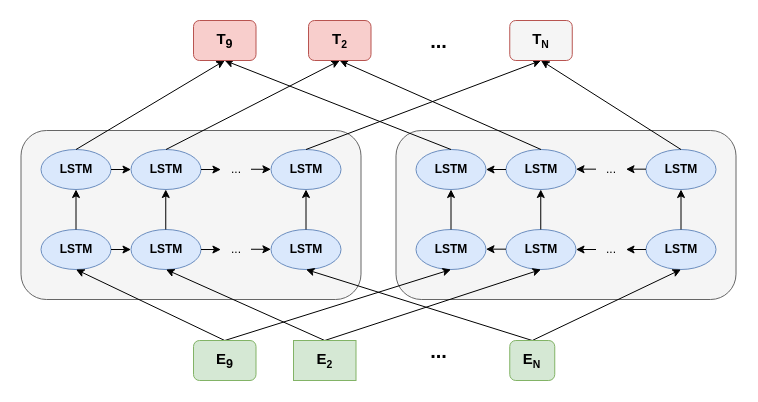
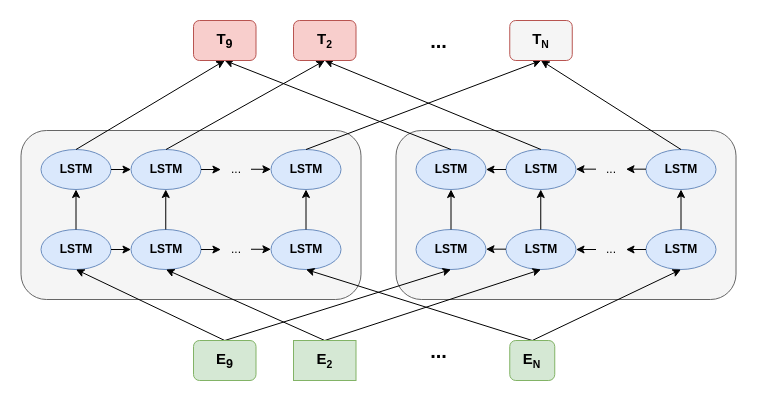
  <mxCell id="0" />
  <mxCell id="1" parent="0" />
  <mxCell id="2" value="" style="rounded=1;whiteSpace=wrap;html=1;strokeColor=#666666;fillColor=#f5f5f5;fontColor=#333333;" vertex="1" parent="1"><mxGeometry x="20.5" y="130" width="340" height="169" as="geometry" /></mxCell>
  <mxCell id="3" value="&lt;b&gt;LSTM&lt;/b&gt;" style="ellipse;whiteSpace=wrap;html=1;fillColor=#dae8fc;strokeColor=#6c8ebf;" vertex="1" parent="1"><mxGeometry x="40.5" y="149" width="70" height="40" as="geometry" /></mxCell>
  <mxCell id="4" value="&lt;b&gt;LSTM&lt;/b&gt;" style="ellipse;whiteSpace=wrap;html=1;fillColor=#dae8fc;strokeColor=#6c8ebf;" vertex="1" parent="1"><mxGeometry x="130.5" y="149" width="70" height="40" as="geometry" /></mxCell>
  <mxCell id="5" value="&lt;b&gt;LSTM&lt;/b&gt;" style="ellipse;whiteSpace=wrap;html=1;fillColor=#dae8fc;strokeColor=#6c8ebf;" vertex="1" parent="1"><mxGeometry x="270.5" y="149" width="70" height="40" as="geometry" /></mxCell>
  <mxCell id="6" value="" style="endArrow=classic;html=1;exitX=1;exitY=0.5;exitDx=0;exitDy=0;entryX=0;entryY=0.5;entryDx=0;entryDy=0;" edge="1" parent="1" source="3" target="4"><mxGeometry width="50" height="50" relative="1" as="geometry"><mxPoint x="120.5" y="379" as="sourcePoint" /><mxPoint x="40.5" y="419" as="targetPoint" /></mxGeometry></mxCell>
  <mxCell id="7" value="" style="endArrow=classic;html=1;exitX=1;exitY=0.5;exitDx=0;exitDy=0;entryX=0.588;entryY=0.231;entryDx=0;entryDy=0;entryPerimeter=0;" edge="1" parent="1" source="4" target="2"><mxGeometry width="50" height="50" relative="1" as="geometry"><mxPoint x="120.5" y="179" as="sourcePoint" /><mxPoint x="140.5" y="179" as="targetPoint" /></mxGeometry></mxCell>
  <mxCell id="8" value="" style="endArrow=classic;html=1;exitX=1;exitY=0.5;exitDx=0;exitDy=0;entryX=0.588;entryY=0.231;entryDx=0;entryDy=0;entryPerimeter=0;" edge="1" parent="1"><mxGeometry width="50" height="50" relative="1" as="geometry"><mxPoint x="250.5" y="168.76" as="sourcePoint" /><mxPoint x="270.42" y="168.799" as="targetPoint" /></mxGeometry></mxCell>
  <mxCell id="9" value="..." style="text;html=1;strokeColor=none;fillColor=none;align=center;verticalAlign=middle;whiteSpace=wrap;rounded=0;" vertex="1" parent="1"><mxGeometry x="215.5" y="159" width="40" height="20" as="geometry" /></mxCell>
  <mxCell id="10" value="&lt;b&gt;LSTM&lt;/b&gt;" style="ellipse;whiteSpace=wrap;html=1;fillColor=#dae8fc;strokeColor=#6c8ebf;" vertex="1" parent="1"><mxGeometry x="40.5" y="229" width="70" height="40" as="geometry" /></mxCell>
  <mxCell id="11" value="&lt;b&gt;LSTM&lt;/b&gt;" style="ellipse;whiteSpace=wrap;html=1;fillColor=#dae8fc;strokeColor=#6c8ebf;" vertex="1" parent="1"><mxGeometry x="130.5" y="229" width="70" height="40" as="geometry" /></mxCell>
  <mxCell id="12" value="&lt;b&gt;LSTM&lt;/b&gt;" style="ellipse;whiteSpace=wrap;html=1;fillColor=#dae8fc;strokeColor=#6c8ebf;" vertex="1" parent="1"><mxGeometry x="270.5" y="229" width="70" height="40" as="geometry" /></mxCell>
  <mxCell id="13" value="" style="endArrow=classic;html=1;exitX=1;exitY=0.5;exitDx=0;exitDy=0;entryX=0.588;entryY=0.231;entryDx=0;entryDy=0;entryPerimeter=0;" edge="1" parent="1" source="11"><mxGeometry width="50" height="50" relative="1" as="geometry"><mxPoint x="120.5" y="259" as="sourcePoint" /><mxPoint x="220.42" y="249.039" as="targetPoint" /></mxGeometry></mxCell>
  <mxCell id="14" value="" style="endArrow=classic;html=1;exitX=1;exitY=0.5;exitDx=0;exitDy=0;entryX=0.588;entryY=0.231;entryDx=0;entryDy=0;entryPerimeter=0;" edge="1" parent="1"><mxGeometry width="50" height="50" relative="1" as="geometry"><mxPoint x="250.5" y="248.76" as="sourcePoint" /><mxPoint x="270.42" y="248.799" as="targetPoint" /></mxGeometry></mxCell>
  <mxCell id="15" value="..." style="text;html=1;strokeColor=none;fillColor=none;align=center;verticalAlign=middle;whiteSpace=wrap;rounded=0;" vertex="1" parent="1"><mxGeometry x="215.5" y="239" width="40" height="20" as="geometry" /></mxCell>
  <mxCell id="16" value="" style="endArrow=classic;html=1;exitX=1;exitY=0.5;exitDx=0;exitDy=0;entryX=0;entryY=0.5;entryDx=0;entryDy=0;" edge="1" parent="1"><mxGeometry width="50" height="50" relative="1" as="geometry"><mxPoint x="110.5" y="249" as="sourcePoint" /><mxPoint x="130.5" y="249" as="targetPoint" /></mxGeometry></mxCell>
  <mxCell id="17" value="" style="endArrow=classic;html=1;exitX=0.5;exitY=0;exitDx=0;exitDy=0;entryX=0.5;entryY=1;entryDx=0;entryDy=0;" edge="1" parent="1" source="10" target="3"><mxGeometry width="50" height="50" relative="1" as="geometry"><mxPoint x="65.54" y="214.26" as="sourcePoint" /><mxPoint x="85.46" y="214.299" as="targetPoint" /></mxGeometry></mxCell>
  <mxCell id="18" value="" style="endArrow=classic;html=1;exitX=0.5;exitY=0;exitDx=0;exitDy=0;entryX=0.5;entryY=1;entryDx=0;entryDy=0;" edge="1" parent="1"><mxGeometry width="50" height="50" relative="1" as="geometry"><mxPoint x="165.26" y="229" as="sourcePoint" /><mxPoint x="165.26" y="189" as="targetPoint" /></mxGeometry></mxCell>
  <mxCell id="19" value="" style="endArrow=classic;html=1;exitX=0.5;exitY=0;exitDx=0;exitDy=0;entryX=0.5;entryY=1;entryDx=0;entryDy=0;" edge="1" parent="1"><mxGeometry width="50" height="50" relative="1" as="geometry"><mxPoint x="305.5" y="229" as="sourcePoint" /><mxPoint x="305.5" y="189" as="targetPoint" /></mxGeometry></mxCell>
  <mxCell id="20" value="" style="rounded=1;whiteSpace=wrap;html=1;strokeColor=#666666;fillColor=#f5f5f5;fontColor=#333333;" vertex="1" parent="1"><mxGeometry x="395.5" y="130" width="340" height="169" as="geometry" /></mxCell>
  <mxCell id="21" value="&lt;b&gt;LSTM&lt;/b&gt;" style="ellipse;whiteSpace=wrap;html=1;fillColor=#dae8fc;strokeColor=#6c8ebf;" vertex="1" parent="1"><mxGeometry x="415.5" y="149" width="70" height="40" as="geometry" /></mxCell>
  <mxCell id="22" value="&lt;b&gt;LSTM&lt;/b&gt;" style="ellipse;whiteSpace=wrap;html=1;fillColor=#dae8fc;strokeColor=#6c8ebf;" vertex="1" parent="1"><mxGeometry x="505.5" y="149" width="70" height="40" as="geometry" /></mxCell>
  <mxCell id="23" value="&lt;b&gt;LSTM&lt;/b&gt;" style="ellipse;whiteSpace=wrap;html=1;fillColor=#dae8fc;strokeColor=#6c8ebf;" vertex="1" parent="1"><mxGeometry x="645.5" y="149" width="70" height="40" as="geometry" /></mxCell>
  <mxCell id="24" value="..." style="text;html=1;strokeColor=none;fillColor=none;align=center;verticalAlign=middle;whiteSpace=wrap;rounded=0;" vertex="1" parent="1"><mxGeometry x="590.5" y="159" width="40" height="20" as="geometry" /></mxCell>
  <mxCell id="25" value="&lt;b&gt;LSTM&lt;/b&gt;" style="ellipse;whiteSpace=wrap;html=1;fillColor=#dae8fc;strokeColor=#6c8ebf;" vertex="1" parent="1"><mxGeometry x="415.5" y="229" width="70" height="40" as="geometry" /></mxCell>
  <mxCell id="26" value="&lt;b&gt;LSTM&lt;/b&gt;" style="ellipse;whiteSpace=wrap;html=1;fillColor=#dae8fc;strokeColor=#6c8ebf;" vertex="1" parent="1"><mxGeometry x="505.5" y="229" width="70" height="40" as="geometry" /></mxCell>
  <mxCell id="27" value="&lt;b&gt;LSTM&lt;/b&gt;" style="ellipse;whiteSpace=wrap;html=1;fillColor=#dae8fc;strokeColor=#6c8ebf;" vertex="1" parent="1"><mxGeometry x="645.5" y="229" width="70" height="40" as="geometry" /></mxCell>
  <mxCell id="28" value="..." style="text;html=1;strokeColor=none;fillColor=none;align=center;verticalAlign=middle;whiteSpace=wrap;rounded=0;" vertex="1" parent="1"><mxGeometry x="590.5" y="239" width="40" height="20" as="geometry" /></mxCell>
  <mxCell id="29" value="" style="endArrow=classic;html=1;exitX=0.5;exitY=0;exitDx=0;exitDy=0;entryX=0.5;entryY=1;entryDx=0;entryDy=0;" edge="1" parent="1" source="25" target="21"><mxGeometry width="50" height="50" relative="1" as="geometry"><mxPoint x="440.54" y="214.26" as="sourcePoint" /><mxPoint x="460.46" y="214.299" as="targetPoint" /></mxGeometry></mxCell>
  <mxCell id="30" value="" style="endArrow=classic;html=1;exitX=0.5;exitY=0;exitDx=0;exitDy=0;entryX=0.5;entryY=1;entryDx=0;entryDy=0;" edge="1" parent="1"><mxGeometry width="50" height="50" relative="1" as="geometry"><mxPoint x="540.26" y="229" as="sourcePoint" /><mxPoint x="540.26" y="189" as="targetPoint" /></mxGeometry></mxCell>
  <mxCell id="31" value="" style="endArrow=classic;html=1;exitX=0.5;exitY=0;exitDx=0;exitDy=0;entryX=0.5;entryY=1;entryDx=0;entryDy=0;" edge="1" parent="1"><mxGeometry width="50" height="50" relative="1" as="geometry"><mxPoint x="680.5" y="229" as="sourcePoint" /><mxPoint x="680.5" y="189" as="targetPoint" /></mxGeometry></mxCell>
  <mxCell id="32" value="" style="endArrow=classic;html=1;exitX=0;exitY=0.5;exitDx=0;exitDy=0;entryX=1;entryY=0.5;entryDx=0;entryDy=0;" edge="1" parent="1" source="22" target="21"><mxGeometry width="50" height="50" relative="1" as="geometry"><mxPoint x="460.5" y="409" as="sourcePoint" /><mxPoint x="510.5" y="359" as="targetPoint" /></mxGeometry></mxCell>
  <mxCell id="33" value="" style="endArrow=classic;html=1;exitX=0;exitY=0.5;exitDx=0;exitDy=0;entryX=1;entryY=0.5;entryDx=0;entryDy=0;" edge="1" parent="1"><mxGeometry width="50" height="50" relative="1" as="geometry"><mxPoint x="505.5" y="248.66" as="sourcePoint" /><mxPoint x="485.5" y="248.66" as="targetPoint" /></mxGeometry></mxCell>
  <mxCell id="34" value="" style="endArrow=classic;html=1;exitX=0;exitY=0.5;exitDx=0;exitDy=0;entryX=1;entryY=0.5;entryDx=0;entryDy=0;" edge="1" parent="1"><mxGeometry width="50" height="50" relative="1" as="geometry"><mxPoint x="595.5" y="168.66" as="sourcePoint" /><mxPoint x="575.5" y="168.66" as="targetPoint" /></mxGeometry></mxCell>
  <mxCell id="35" value="" style="endArrow=classic;html=1;exitX=0;exitY=0.5;exitDx=0;exitDy=0;entryX=1;entryY=0.5;entryDx=0;entryDy=0;" edge="1" parent="1"><mxGeometry width="50" height="50" relative="1" as="geometry"><mxPoint x="595.5" y="249" as="sourcePoint" /><mxPoint x="575.5" y="249" as="targetPoint" /></mxGeometry></mxCell>
  <mxCell id="36" value="" style="endArrow=classic;html=1;exitX=0;exitY=0.5;exitDx=0;exitDy=0;entryX=1;entryY=0.5;entryDx=0;entryDy=0;" edge="1" parent="1"><mxGeometry width="50" height="50" relative="1" as="geometry"><mxPoint x="645.5" y="168.66" as="sourcePoint" /><mxPoint x="625.5" y="168.66" as="targetPoint" /></mxGeometry></mxCell>
  <mxCell id="37" value="" style="endArrow=classic;html=1;exitX=0;exitY=0.5;exitDx=0;exitDy=0;entryX=1;entryY=0.5;entryDx=0;entryDy=0;" edge="1" parent="1"><mxGeometry width="50" height="50" relative="1" as="geometry"><mxPoint x="645.5" y="249" as="sourcePoint" /><mxPoint x="625.5" y="249" as="targetPoint" /></mxGeometry></mxCell>
  <mxCell id="38" value="" style="endArrow=classic;html=1;strokeColor=#000000;entryX=0.5;entryY=1;entryDx=0;entryDy=0;exitX=0.5;exitY=0;exitDx=0;exitDy=0;" edge="1" parent="1" source="50" target="10"><mxGeometry width="50" height="50" relative="1" as="geometry"><mxPoint x="325.5" y="340" as="sourcePoint" /><mxPoint x="103" y="420" as="targetPoint" /></mxGeometry></mxCell>
  <mxCell id="39" value="" style="endArrow=classic;html=1;strokeColor=#000000;entryX=0.5;entryY=1;entryDx=0;entryDy=0;exitX=0.5;exitY=0;exitDx=0;exitDy=0;" edge="1" parent="1" source="51" target="11"><mxGeometry width="50" height="50" relative="1" as="geometry"><mxPoint x="383" y="340" as="sourcePoint" /><mxPoint x="123" y="370" as="targetPoint" /></mxGeometry></mxCell>
  <mxCell id="40" value="" style="endArrow=classic;html=1;strokeColor=#000000;entryX=0.5;entryY=1;entryDx=0;entryDy=0;exitX=0.5;exitY=0;exitDx=0;exitDy=0;" edge="1" parent="1" source="52" target="12"><mxGeometry width="50" height="50" relative="1" as="geometry"><mxPoint x="391.75" y="340" as="sourcePoint" /><mxPoint x="153" y="360" as="targetPoint" /></mxGeometry></mxCell>
  <mxCell id="41" value="" style="endArrow=classic;html=1;strokeColor=#000000;entryX=0.5;entryY=1;entryDx=0;entryDy=0;exitX=0.5;exitY=0;exitDx=0;exitDy=0;" edge="1" parent="1" source="50" target="25"><mxGeometry width="50" height="50" relative="1" as="geometry"><mxPoint x="325.5" y="340" as="sourcePoint" /><mxPoint x="163" y="380" as="targetPoint" /></mxGeometry></mxCell>
  <mxCell id="42" value="" style="endArrow=classic;html=1;strokeColor=#000000;entryX=0.5;entryY=1;entryDx=0;entryDy=0;exitX=0.5;exitY=0;exitDx=0;exitDy=0;" edge="1" parent="1" source="51" target="26"><mxGeometry width="50" height="50" relative="1" as="geometry"><mxPoint x="383" y="340" as="sourcePoint" /><mxPoint x="143" y="360" as="targetPoint" /></mxGeometry></mxCell>
  <mxCell id="43" value="" style="endArrow=classic;html=1;strokeColor=#000000;entryX=0.5;entryY=1;entryDx=0;entryDy=0;exitX=0.5;exitY=0;exitDx=0;exitDy=0;" edge="1" parent="1" source="52" target="27"><mxGeometry width="50" height="50" relative="1" as="geometry"><mxPoint x="391.75" y="340" as="sourcePoint" /><mxPoint x="133" y="380" as="targetPoint" /></mxGeometry></mxCell>
  <mxCell id="44" value="" style="endArrow=classic;html=1;strokeColor=#000000;entryX=0.5;entryY=1;entryDx=0;entryDy=0;exitX=0.5;exitY=0;exitDx=0;exitDy=0;" edge="1" parent="1" source="3" target="54"><mxGeometry width="50" height="50" relative="1" as="geometry"><mxPoint x="-107" y="120" as="sourcePoint" /><mxPoint x="320.5" y="75" as="targetPoint" /></mxGeometry></mxCell>
  <mxCell id="45" value="" style="endArrow=classic;html=1;strokeColor=#000000;exitX=0.5;exitY=0;exitDx=0;exitDy=0;entryX=0.5;entryY=1;entryDx=0;entryDy=0;" edge="1" parent="1" source="21" target="54"><mxGeometry width="50" height="50" relative="1" as="geometry"><mxPoint x="3" y="120" as="sourcePoint" /><mxPoint x="320.5" y="75" as="targetPoint" /></mxGeometry></mxCell>
  <mxCell id="46" value="" style="endArrow=classic;html=1;strokeColor=#000000;entryX=0.5;entryY=1;entryDx=0;entryDy=0;exitX=0.5;exitY=0;exitDx=0;exitDy=0;" edge="1" parent="1" source="4" target="55"><mxGeometry width="50" height="50" relative="1" as="geometry"><mxPoint x="73" y="110" as="sourcePoint" /><mxPoint x="378" y="75" as="targetPoint" /></mxGeometry></mxCell>
  <mxCell id="47" value="" style="endArrow=classic;html=1;strokeColor=#000000;entryX=0.5;entryY=1;entryDx=0;entryDy=0;exitX=0.5;exitY=0;exitDx=0;exitDy=0;" edge="1" parent="1" source="22" target="55"><mxGeometry width="50" height="50" relative="1" as="geometry"><mxPoint x="113" y="110" as="sourcePoint" /><mxPoint x="378" y="75" as="targetPoint" /></mxGeometry></mxCell>
  <mxCell id="48" value="" style="endArrow=classic;html=1;strokeColor=#000000;entryX=0.5;entryY=1;entryDx=0;entryDy=0;exitX=0.5;exitY=0;exitDx=0;exitDy=0;" edge="1" parent="1" source="5" target="56"><mxGeometry width="50" height="50" relative="1" as="geometry"><mxPoint x="113" y="100" as="sourcePoint" /><mxPoint x="435.5" y="75" as="targetPoint" /></mxGeometry></mxCell>
  <mxCell id="49" value="" style="endArrow=classic;html=1;strokeColor=#000000;entryX=0.5;entryY=1;entryDx=0;entryDy=0;exitX=0.5;exitY=0;exitDx=0;exitDy=0;" edge="1" parent="1" source="23" target="56"><mxGeometry width="50" height="50" relative="1" as="geometry"><mxPoint x="143" y="70" as="sourcePoint" /><mxPoint x="435.5" y="75" as="targetPoint" /></mxGeometry></mxCell>
  <mxCell id="50" value="&lt;font style=&quot;font-size: 15px&quot;&gt;&lt;b&gt;E&lt;sub&gt;9&lt;/sub&gt;&lt;/b&gt;&lt;/font&gt;" style="rounded=1;whiteSpace=wrap;html=1;fillColor=#d5e8d4;strokeColor=#82b366;" vertex="1" parent="1"><mxGeometry x="193" y="340" width="62.5" height="40" as="geometry" /></mxCell>
  <mxCell id="51" value="&lt;font&gt;&lt;b&gt;&lt;span style=&quot;font-size: 15px&quot;&gt;E&lt;/span&gt;&lt;span style=&quot;font-size: 12.5px&quot;&gt;&lt;sub&gt;2&lt;/sub&gt;&lt;/span&gt;&lt;/b&gt;&lt;/font&gt;" style="whiteSpace=wrap;html=1;fillColor=#d5e8d4;strokeColor=#82b366;rounded=0;" vertex="1" parent="1"><mxGeometry x="293" y="340" width="62.5" height="40" as="geometry" /></mxCell>
  <mxCell id="52" value="&lt;font&gt;&lt;b&gt;&lt;span style=&quot;font-size: 15px&quot;&gt;E&lt;/span&gt;&lt;span style=&quot;font-size: 12.5px&quot;&gt;&lt;sub&gt;N&lt;/sub&gt;&lt;/span&gt;&lt;/b&gt;&lt;/font&gt;" style="rounded=1;whiteSpace=wrap;html=1;fillColor=#d5e8d4;strokeColor=#82b366;" vertex="1" parent="1"><mxGeometry x="509.25" y="340" width="45" height="40" as="geometry" /></mxCell>
  <mxCell id="53" value="&lt;font size=&quot;1&quot;&gt;&lt;b style=&quot;font-size: 20px&quot;&gt;...&lt;/b&gt;&lt;/font&gt;" style="text;html=1;align=center;verticalAlign=middle;resizable=0;points=[];autosize=1;strokeColor=none;" vertex="1" parent="1"><mxGeometry x="423" y="340" width="30" height="20" as="geometry" /></mxCell>
  <mxCell id="54" value="&lt;font&gt;&lt;b&gt;&lt;span style=&quot;font-size: 15px&quot;&gt;T&lt;sub&gt;9&lt;/sub&gt;&lt;/span&gt;&lt;/b&gt;&lt;/font&gt;" style="rounded=1;whiteSpace=wrap;html=1;fillColor=#f8cecc;strokeColor=#b85450;" vertex="1" parent="1"><mxGeometry x="193" y="20" width="62.5" height="40" as="geometry" /></mxCell>
- <mxCell id="55" value="&lt;font&gt;&lt;b&gt;&lt;span style=&quot;font-size: 15px&quot;&gt;T&lt;/span&gt;&lt;span style=&quot;font-size: 12.5px&quot;&gt;&lt;sub&gt;2&lt;/sub&gt;&lt;/span&gt;&lt;/b&gt;&lt;/font&gt;" style="rounded=1;whiteSpace=wrap;html=1;fillColor=#f8cecc;strokeColor=#b85450;" vertex="1" parent="1"><mxGeometry x="308" y="20" width="62.5" height="40" as="geometry" /></mxCell>
+ <mxCell id="55" value="&lt;font&gt;&lt;b&gt;&lt;span style=&quot;font-size: 15px&quot;&gt;T&lt;/span&gt;&lt;span style=&quot;font-size: 12.5px&quot;&gt;&lt;sub&gt;2&lt;/sub&gt;&lt;/span&gt;&lt;/b&gt;&lt;/font&gt;" style="rounded=1;whiteSpace=wrap;html=1;fillColor=#f8cecc;strokeColor=#b85450;" vertex="1" parent="1"><mxGeometry x="293" y="20" width="62.5" height="40" as="geometry" /></mxCell>
  <mxCell id="56" value="&lt;font&gt;&lt;b&gt;&lt;span style=&quot;font-size: 15px&quot;&gt;T&lt;/span&gt;&lt;span style=&quot;font-size: 12.5px&quot;&gt;&lt;sub&gt;N&lt;/sub&gt;&lt;/span&gt;&lt;/b&gt;&lt;/font&gt;" style="rounded=1;whiteSpace=wrap;html=1;fillColor=#f5f5f5;strokeColor=#b85450;" vertex="1" parent="1"><mxGeometry x="509.25" y="20" width="62.5" height="40" as="geometry" /></mxCell>
  <mxCell id="57" value="&lt;font size=&quot;1&quot;&gt;&lt;b style=&quot;font-size: 20px&quot;&gt;...&lt;/b&gt;&lt;/font&gt;" style="text;html=1;align=center;verticalAlign=middle;resizable=0;points=[];autosize=1;strokeColor=none;" vertex="1" parent="1"><mxGeometry x="423" y="30" width="30" height="20" as="geometry" /></mxCell>
